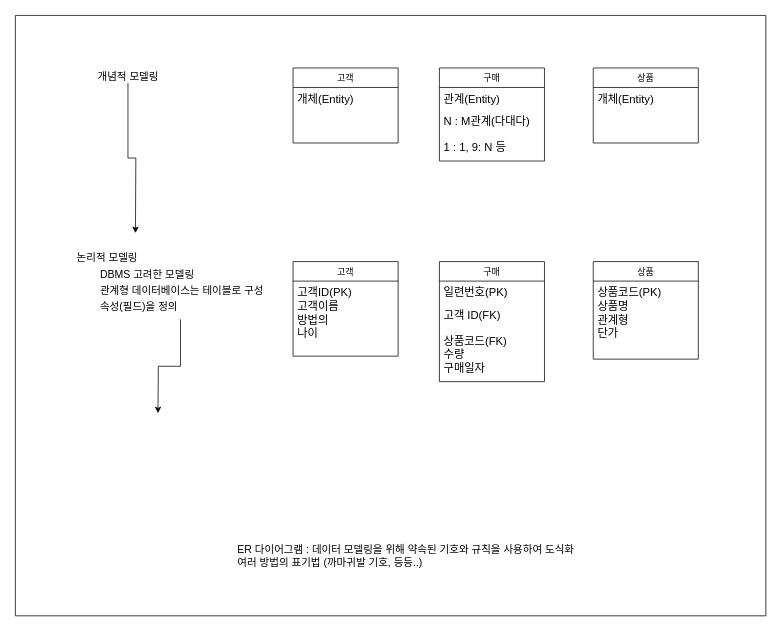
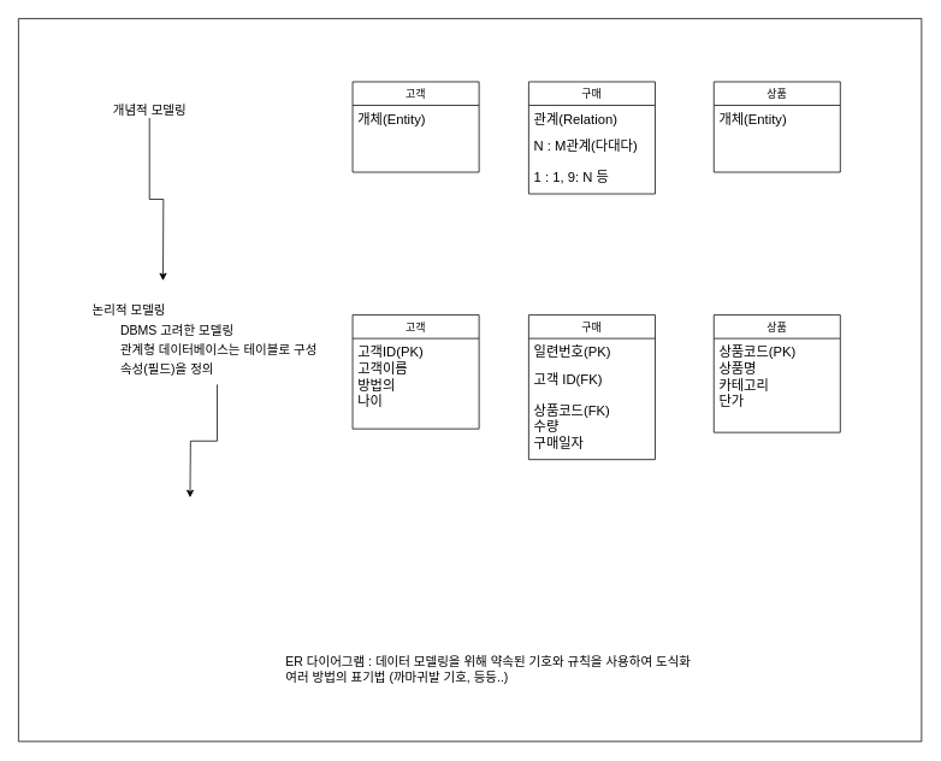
  <mxCell id="0" />
  <mxCell id="1" parent="0" />
  <mxCell id="2" value="고객" style="swimlane;fontStyle=0;childLayout=stackLayout;horizontal=1;startSize=26;fillColor=none;horizontalStack=0;resizeParent=1;resizeParentMax=0;resizeLast=0;collapsible=1;marginBottom=0;" vertex="1" parent="1"><mxGeometry x="390" y="90" width="140" height="100" as="geometry" /></mxCell>
  <mxCell id="3" value="개체(Entity)" style="text;strokeColor=none;fillColor=none;align=left;verticalAlign=top;spacingLeft=4;spacingRight=4;overflow=hidden;rotatable=0;points=[[0,0.5],[1,0.5]];portConstraint=eastwest;fontSize=15;" vertex="1" parent="2"><mxGeometry y="26" width="140" height="74" as="geometry" /></mxCell>
  <mxCell id="4" value="구매" style="swimlane;fontStyle=0;childLayout=stackLayout;horizontal=1;startSize=26;fillColor=none;horizontalStack=0;resizeParent=1;resizeParentMax=0;resizeLast=0;collapsible=1;marginBottom=0;" vertex="1" parent="1"><mxGeometry x="585" y="90" width="140" height="124" as="geometry" /></mxCell>
- <mxCell id="5" value="관계(Entity)" style="text;strokeColor=none;fillColor=none;align=left;verticalAlign=top;spacingLeft=4;spacingRight=4;overflow=hidden;rotatable=0;points=[[0,0.5],[1,0.5]];portConstraint=eastwest;fontSize=15;" vertex="1" parent="4"><mxGeometry y="26" width="140" height="30" as="geometry" /></mxCell>
+ <mxCell id="5" value="관계(Relation)" style="text;strokeColor=none;fillColor=none;align=left;verticalAlign=top;spacingLeft=4;spacingRight=4;overflow=hidden;rotatable=0;points=[[0,0.5],[1,0.5]];portConstraint=eastwest;fontSize=15;" vertex="1" parent="4"><mxGeometry y="26" width="140" height="30" as="geometry" /></mxCell>
  <mxCell id="6" value="N : M관계(다대다)" style="text;strokeColor=none;fillColor=none;align=left;verticalAlign=top;spacingLeft=4;spacingRight=4;overflow=hidden;rotatable=0;points=[[0,0.5],[1,0.5]];portConstraint=eastwest;fontSize=15;" vertex="1" parent="4"><mxGeometry y="56" width="140" height="34" as="geometry" /></mxCell>
  <mxCell id="7" value="1 : 1, 9: N 등" style="text;strokeColor=none;fillColor=none;align=left;verticalAlign=top;spacingLeft=4;spacingRight=4;overflow=hidden;rotatable=0;points=[[0,0.5],[1,0.5]];portConstraint=eastwest;fontSize=15;" vertex="1" parent="4"><mxGeometry y="90" width="140" height="34" as="geometry" /></mxCell>
  <mxCell id="8" value="상품" style="swimlane;fontStyle=0;childLayout=stackLayout;horizontal=1;startSize=26;fillColor=none;horizontalStack=0;resizeParent=1;resizeParentMax=0;resizeLast=0;collapsible=1;marginBottom=0;" vertex="1" parent="1"><mxGeometry x="790" y="90" width="140" height="100" as="geometry" /></mxCell>
  <mxCell id="9" value="개체(Entity)" style="text;strokeColor=none;fillColor=none;align=left;verticalAlign=top;spacingLeft=4;spacingRight=4;overflow=hidden;rotatable=0;points=[[0,0.5],[1,0.5]];portConstraint=eastwest;fontSize=15;" vertex="1" parent="8"><mxGeometry y="26" width="140" height="74" as="geometry" /></mxCell>
  <mxCell id="10" style="edgeStyle=orthogonalEdgeStyle;rounded=0;orthogonalLoop=1;jettySize=auto;html=1;fontSize=18;" edge="1" parent="1" source="11"><mxGeometry relative="1" as="geometry"><mxPoint x="180" y="310" as="targetPoint" /></mxGeometry></mxCell>
- <mxCell id="11" value="&lt;font style=&quot;font-size: 14px&quot;&gt;&lt;font&gt;개념적 모&lt;/font&gt;&lt;font&gt;델링&lt;/font&gt;&lt;/font&gt;" style="text;html=1;align=center;verticalAlign=middle;resizable=0;points=[];autosize=1;strokeColor=none;fillColor=none;fontSize=15;" vertex="1" parent="1"><mxGeometry x="120" y="90" width="100" height="20" as="geometry" /></mxCell>
+ <mxCell id="11" value="&lt;font style=&quot;font-size: 14px&quot;&gt;&lt;font&gt;개념적 모&lt;/font&gt;&lt;font&gt;델링&lt;/font&gt;&lt;/font&gt;" style="text;html=1;align=center;verticalAlign=middle;resizable=0;points=[];autosize=1;strokeColor=none;fillColor=none;fontSize=15;" vertex="1" parent="1"><mxGeometry x="115" y="110" width="100" height="20" as="geometry" /></mxCell>
  <mxCell id="12" style="edgeStyle=orthogonalEdgeStyle;rounded=0;orthogonalLoop=1;jettySize=auto;html=1;fontSize=18;" edge="1" parent="1" source="13"><mxGeometry relative="1" as="geometry"><mxPoint x="210" y="550" as="targetPoint" /></mxGeometry></mxCell>
  <mxCell id="13" value="&lt;font style=&quot;font-size: 14px&quot;&gt;&lt;span style=&quot;text-align: center&quot;&gt;논리적 모델링&lt;/span&gt;&lt;br&gt;&lt;span style=&quot;white-space: pre&quot;&gt;&#09;&lt;/span&gt;DBMS 고려한 모델링&lt;br&gt;&lt;span style=&quot;white-space: pre&quot;&gt;&#09;&lt;/span&gt;관계형 데이터베이스는 테이블로 구성&lt;br&gt;&lt;span style=&quot;white-space: pre&quot;&gt;&#09;&lt;/span&gt;속성(필드)을 정의&lt;/font&gt;" style="text;html=1;align=left;verticalAlign=middle;resizable=0;points=[];autosize=1;strokeColor=none;fillColor=none;fontSize=18;" vertex="1" parent="1"><mxGeometry x="100" y="325" width="280" height="100" as="geometry" /></mxCell>
  <mxCell id="14" value="고객" style="swimlane;fontStyle=0;childLayout=stackLayout;horizontal=1;startSize=26;fillColor=none;horizontalStack=0;resizeParent=1;resizeParentMax=0;resizeLast=0;collapsible=1;marginBottom=0;" vertex="1" parent="1"><mxGeometry x="390" y="348" width="140" height="126" as="geometry" /></mxCell>
  <mxCell id="15" value="고객ID(PK)&#10;고객이름&#10;방법의&#10;나이" style="text;strokeColor=none;fillColor=none;align=left;verticalAlign=top;spacingLeft=4;spacingRight=4;overflow=hidden;rotatable=0;points=[[0,0.5],[1,0.5]];portConstraint=eastwest;fontSize=15;" vertex="1" parent="14"><mxGeometry y="26" width="140" height="100" as="geometry" /></mxCell>
  <mxCell id="16" value="구매" style="swimlane;fontStyle=0;childLayout=stackLayout;horizontal=1;startSize=26;fillColor=none;horizontalStack=0;resizeParent=1;resizeParentMax=0;resizeLast=0;collapsible=1;marginBottom=0;" vertex="1" parent="1"><mxGeometry x="585" y="348" width="140" height="160" as="geometry" /></mxCell>
  <mxCell id="17" value="일련번호(PK)" style="text;strokeColor=none;fillColor=none;align=left;verticalAlign=top;spacingLeft=4;spacingRight=4;overflow=hidden;rotatable=0;points=[[0,0.5],[1,0.5]];portConstraint=eastwest;fontSize=15;" vertex="1" parent="16"><mxGeometry y="26" width="140" height="30" as="geometry" /></mxCell>
  <mxCell id="18" value="고객 ID(FK)" style="text;strokeColor=none;fillColor=none;align=left;verticalAlign=top;spacingLeft=4;spacingRight=4;overflow=hidden;rotatable=0;points=[[0,0.5],[1,0.5]];portConstraint=eastwest;fontSize=15;" vertex="1" parent="16"><mxGeometry y="56" width="140" height="34" as="geometry" /></mxCell>
  <mxCell id="19" value="상품코드(FK)&#10;수량&#10;구매일자" style="text;strokeColor=none;fillColor=none;align=left;verticalAlign=top;spacingLeft=4;spacingRight=4;overflow=hidden;rotatable=0;points=[[0,0.5],[1,0.5]];portConstraint=eastwest;fontSize=15;" vertex="1" parent="16"><mxGeometry y="90" width="140" height="70" as="geometry" /></mxCell>
  <mxCell id="20" value="상품" style="swimlane;fontStyle=0;childLayout=stackLayout;horizontal=1;startSize=26;fillColor=none;horizontalStack=0;resizeParent=1;resizeParentMax=0;resizeLast=0;collapsible=1;marginBottom=0;" vertex="1" parent="1"><mxGeometry x="790" y="348" width="140" height="130" as="geometry" /></mxCell>
- <mxCell id="21" value="상품코드(PK)&#10;상품명&#10;관계형&#10;단가" style="text;strokeColor=none;fillColor=none;align=left;verticalAlign=top;spacingLeft=4;spacingRight=4;overflow=hidden;rotatable=0;points=[[0,0.5],[1,0.5]];portConstraint=eastwest;fontSize=15;" vertex="1" parent="20"><mxGeometry y="26" width="140" height="104" as="geometry" /></mxCell>
+ <mxCell id="21" value="상품코드(PK)&#10;상품명&#10;카테고리&#10;단가" style="text;strokeColor=none;fillColor=none;align=left;verticalAlign=top;spacingLeft=4;spacingRight=4;overflow=hidden;rotatable=0;points=[[0,0.5],[1,0.5]];portConstraint=eastwest;fontSize=15;" vertex="1" parent="20"><mxGeometry y="26" width="140" height="104" as="geometry" /></mxCell>
  <mxCell id="22" value="&lt;div style=&quot;text-align: left&quot;&gt;&lt;span&gt;ER 다이어그램 : 데이터 모델링을 위해 약속된 기호와 규칙을 사용하여 도식화&lt;/span&gt;&lt;/div&gt;&lt;div style=&quot;text-align: left&quot;&gt;&lt;span&gt;여러 방법의 표기법 (까마귀발 기호, 등등..)&lt;/span&gt;&lt;/div&gt;" style="text;html=1;align=center;verticalAlign=middle;resizable=0;points=[];autosize=1;strokeColor=none;fillColor=none;fontSize=14;" vertex="1" parent="1"><mxGeometry x="290" y="720" width="500" height="40" as="geometry" /></mxCell>
  <mxCell id="23" value="" style="swimlane;startSize=0;fontSize=14;" vertex="1" parent="1"><mxGeometry x="20" y="20" width="1000" height="800" as="geometry" /></mxCell>
